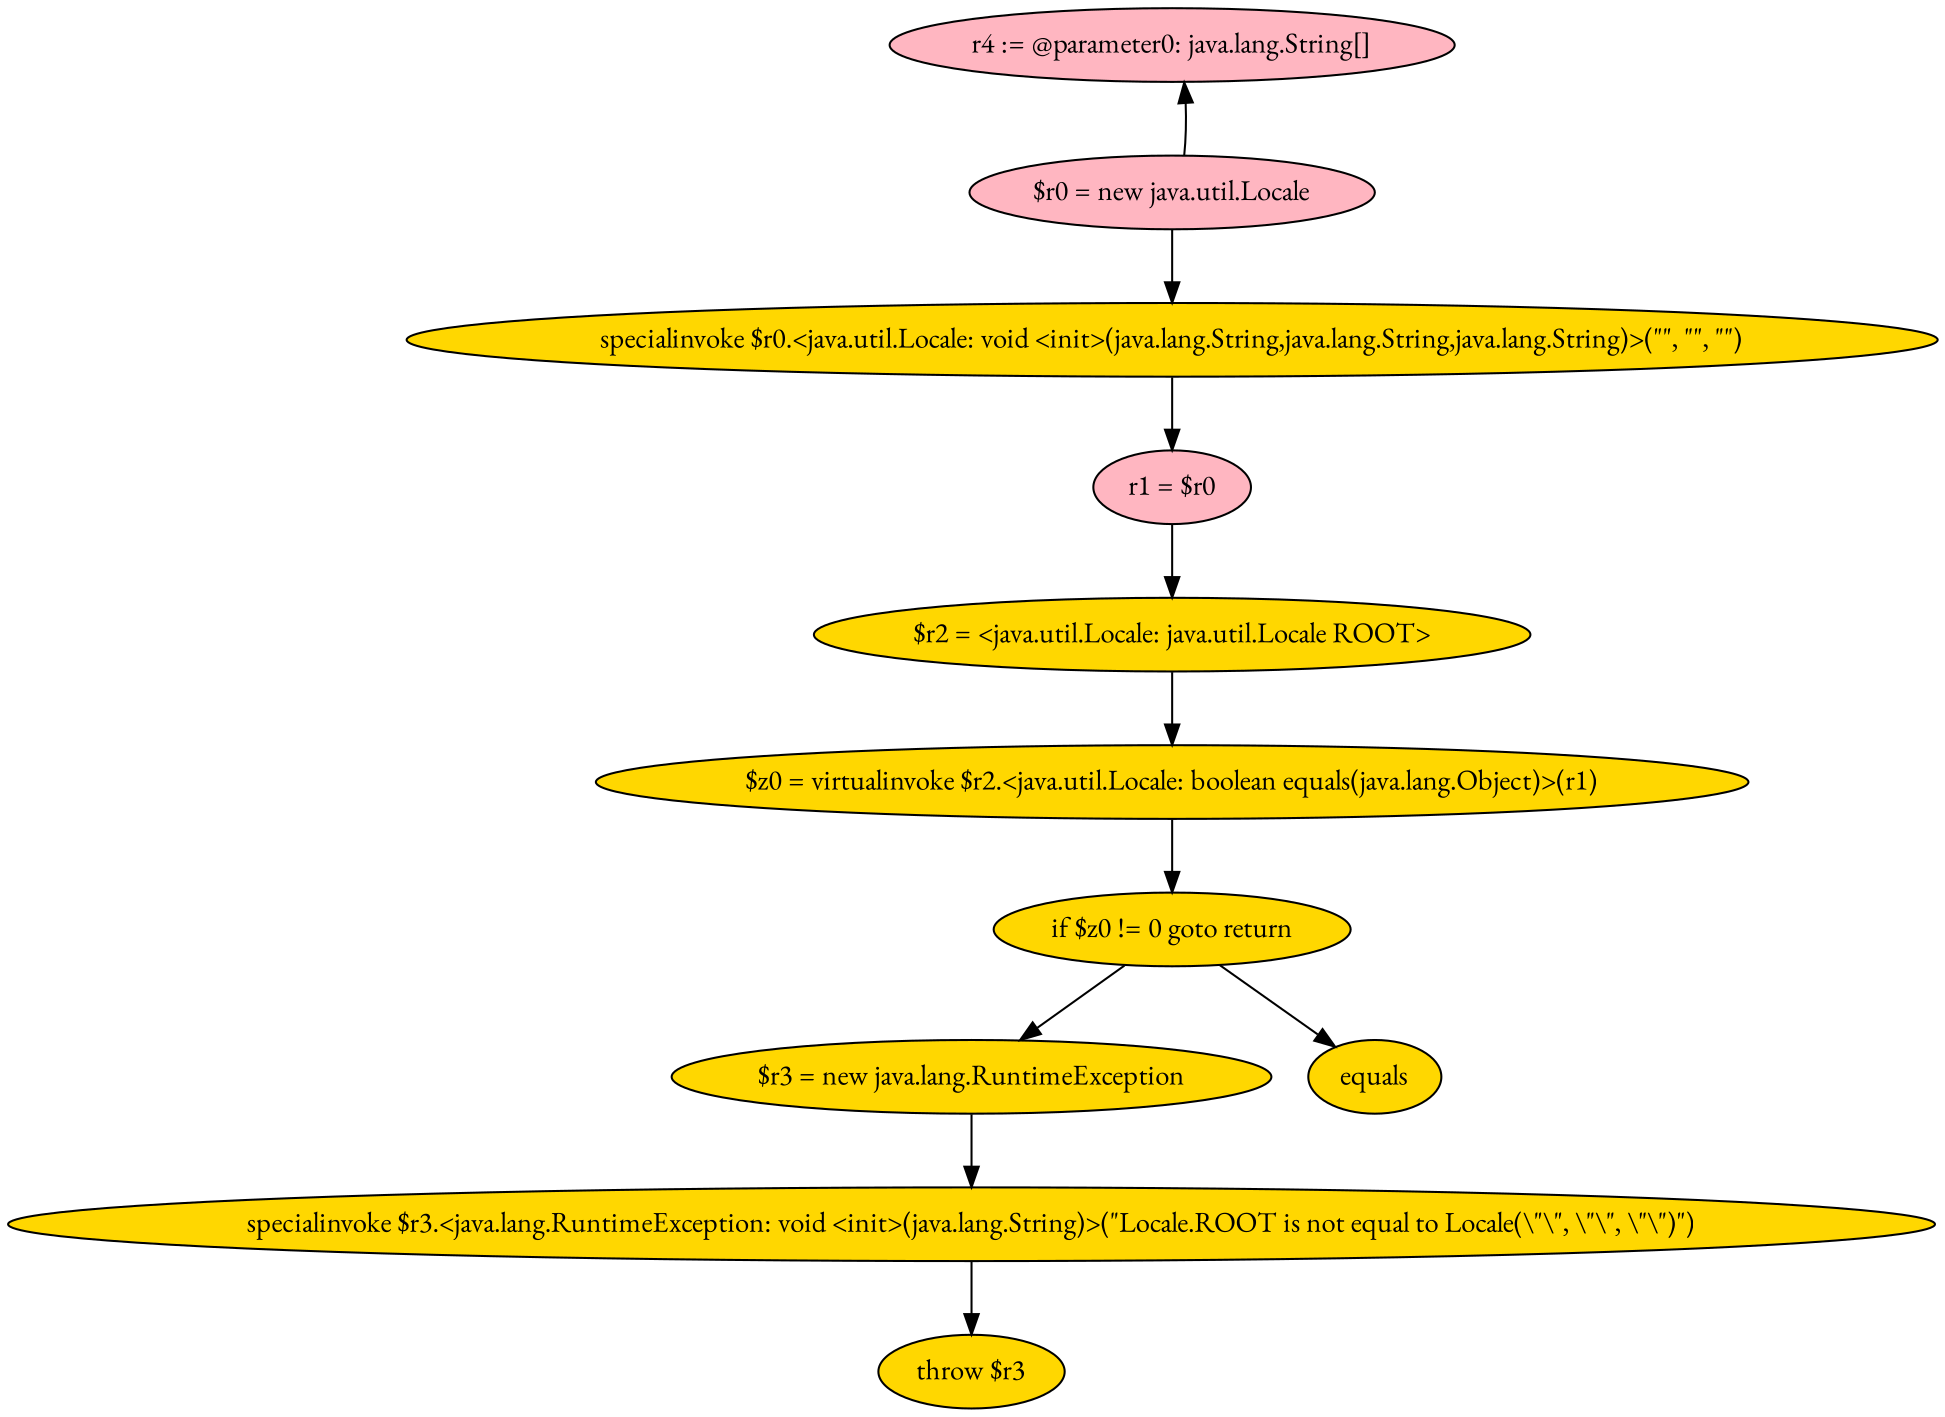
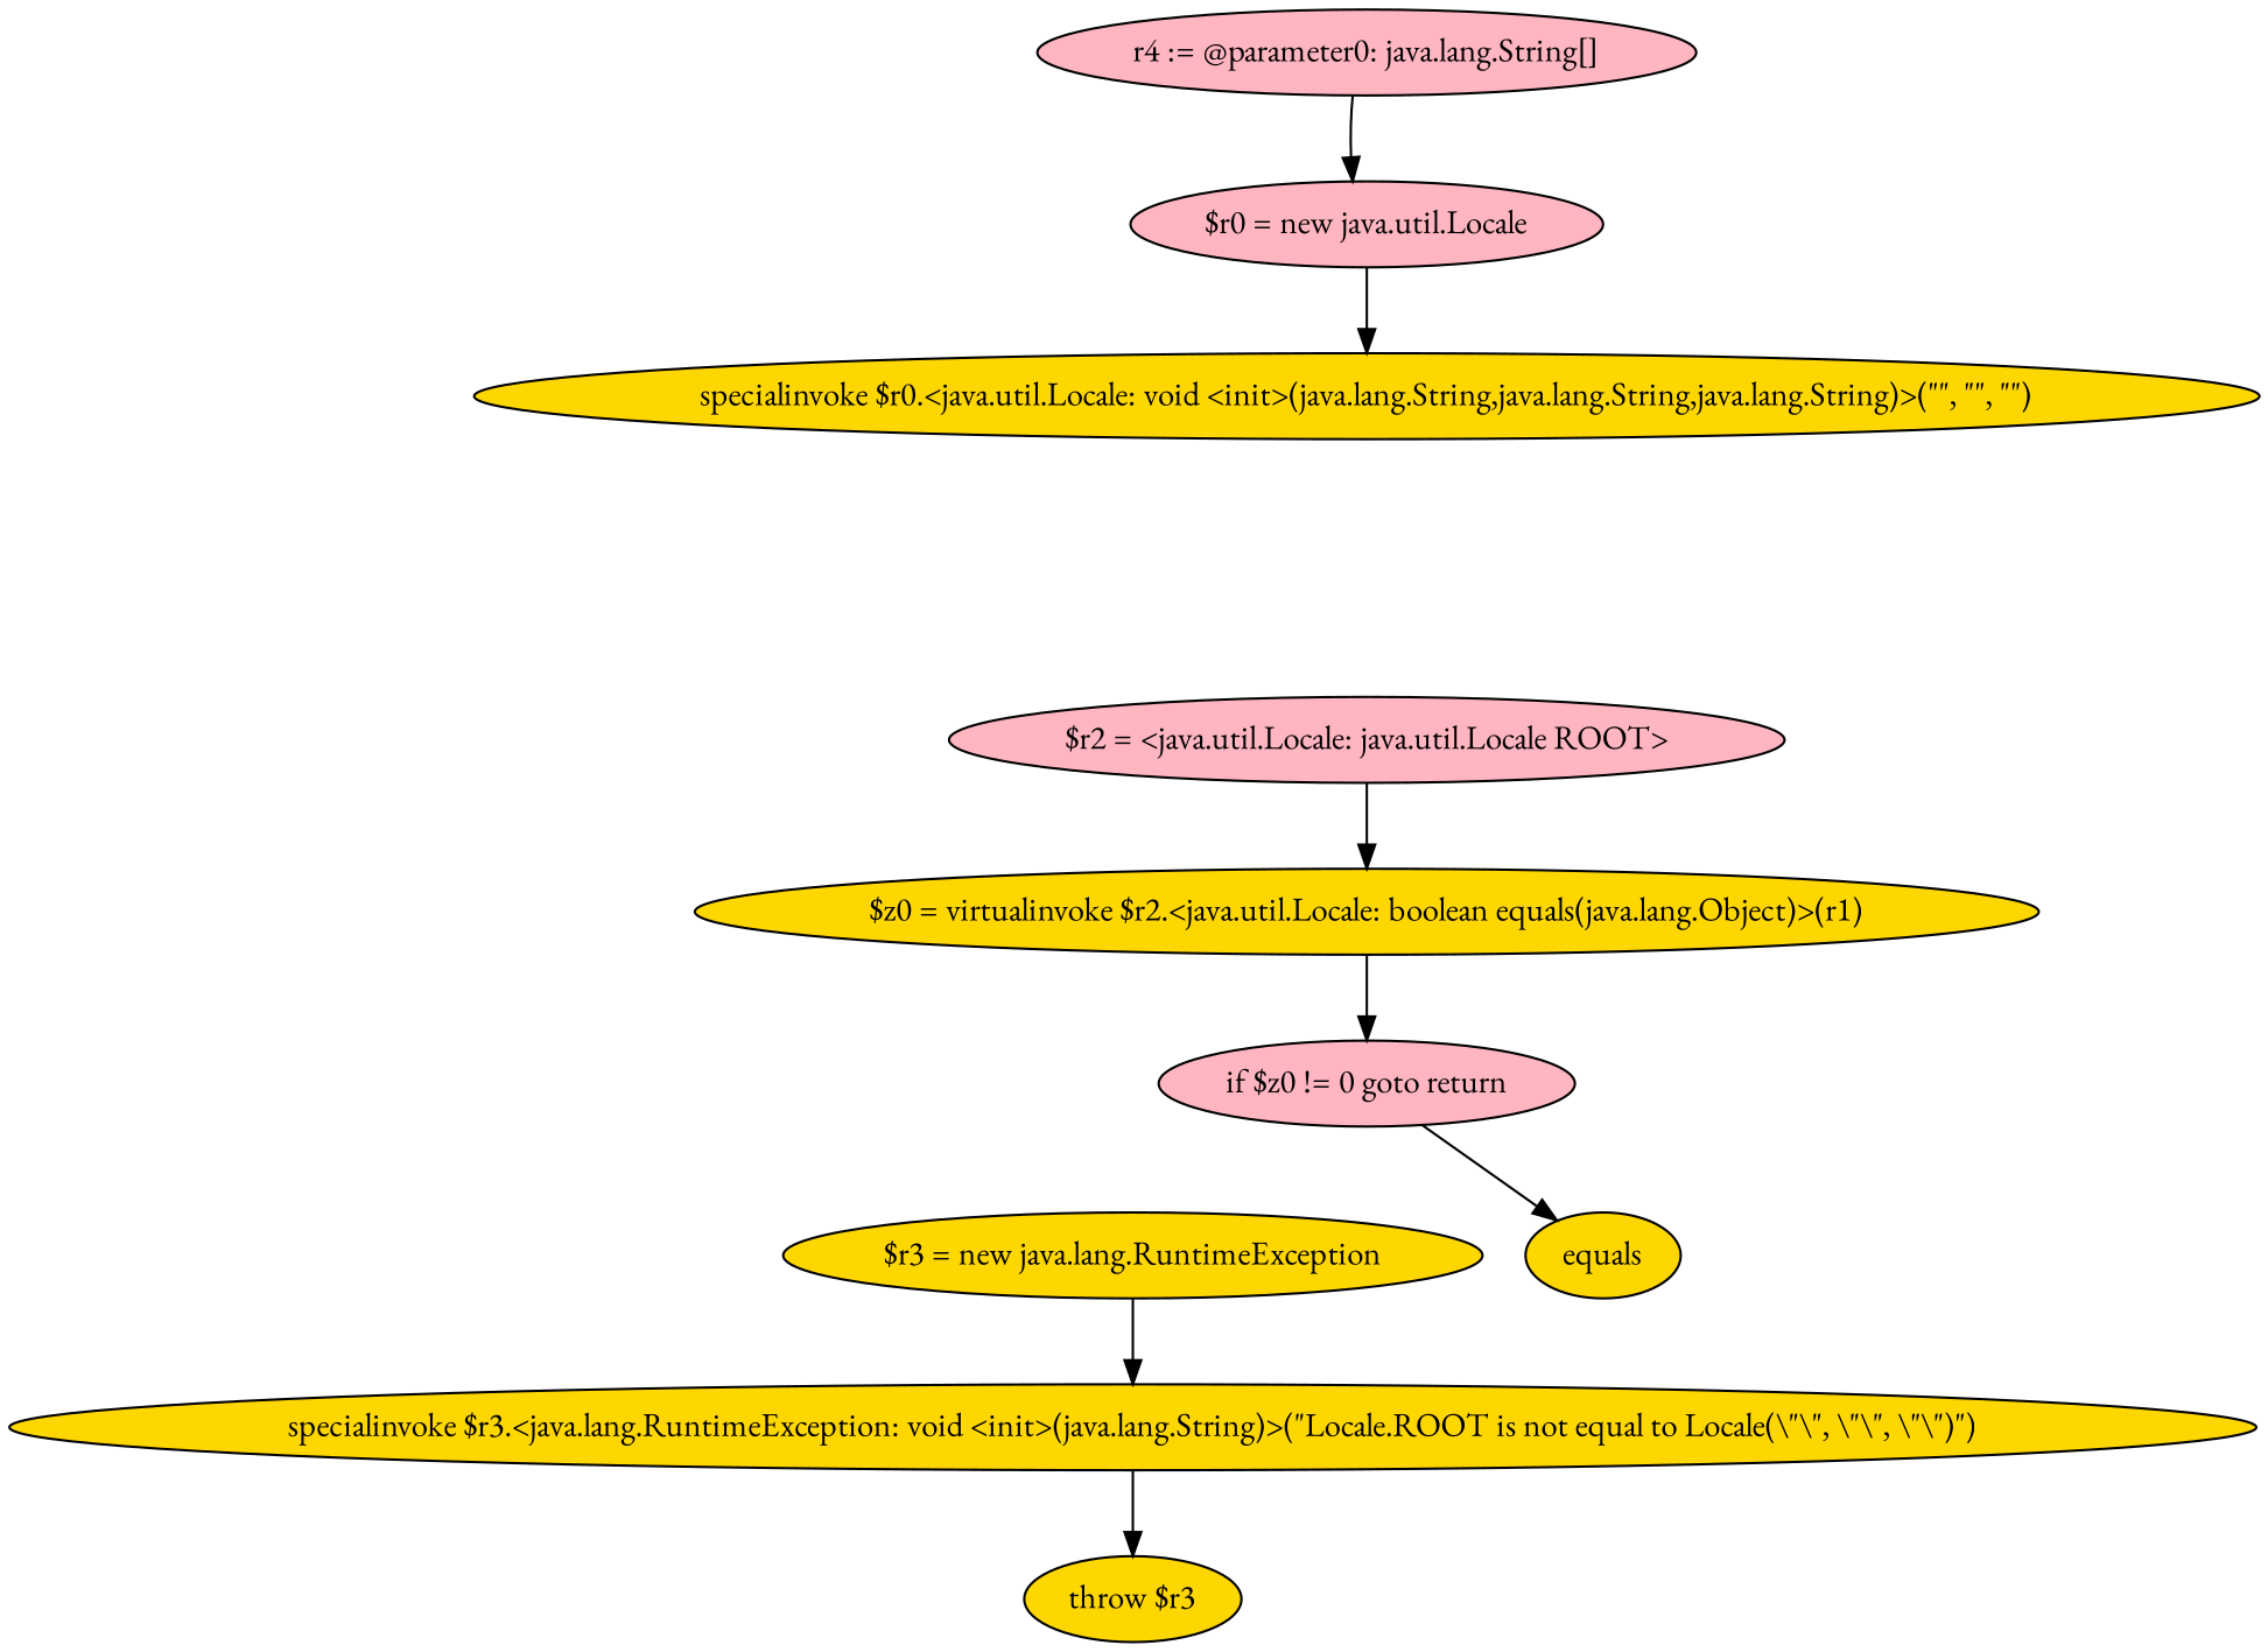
  digraph {
    fontname="EB Garamond"
    node [fillcolor=gold fontname="EB Garamond" style=filled]
    edge [fontname="EB Garamond"]
    "r4 := @parameter0: java.lang.String[]" [fillcolor=lightpink]
    "$r0 = new java.util.Locale" [fillcolor=lightpink]
    "specialinvoke $r0.<java.util.Locale: void <init>(java.lang.String,java.lang.String,java.lang.String)>(\"\", \"\", \"\")"
-   "r1 = $r0" [fillcolor=lightpink]
-   "$r2 = <java.util.Locale: java.util.Locale ROOT>"
+   "$r2 = <java.util.Locale: java.util.Locale ROOT>" [fillcolor=lightpink]
    "$z0 = virtualinvoke $r2.<java.util.Locale: boolean equals(java.lang.Object)>(r1)"
-   "if $z0 != 0 goto return"
+   "if $z0 != 0 goto return" [fillcolor=lightpink]
    "$r3 = new java.lang.RuntimeException"
    n9 [label=equals]
    "specialinvoke $r3.<java.lang.RuntimeException: void <init>(java.lang.String)>(\"Locale.ROOT is not equal to Locale(\\\"\\\", \\\"\\\", \\\"\\\")\")"
    "throw $r3"
-   "$r0 = new java.util.Locale" -> "r4 := @parameter0: java.lang.String[]"
+   "r4 := @parameter0: java.lang.String[]" -> "$r0 = new java.util.Locale"
    "$r0 = new java.util.Locale" -> "specialinvoke $r0.<java.util.Locale: void <init>(java.lang.String,java.lang.String,java.lang.String)>(\"\", \"\", \"\")"
-   "specialinvoke $r0.<java.util.Locale: void <init>(java.lang.String,java.lang.String,java.lang.String)>(\"\", \"\", \"\")" -> "r1 = $r0"
-   "r1 = $r0" -> "$r2 = <java.util.Locale: java.util.Locale ROOT>"
    "$r2 = <java.util.Locale: java.util.Locale ROOT>" -> "$z0 = virtualinvoke $r2.<java.util.Locale: boolean equals(java.lang.Object)>(r1)"
    "$z0 = virtualinvoke $r2.<java.util.Locale: boolean equals(java.lang.Object)>(r1)" -> "if $z0 != 0 goto return"
-   "if $z0 != 0 goto return" -> "$r3 = new java.lang.RuntimeException"
    "if $z0 != 0 goto return" -> n9
    "$r3 = new java.lang.RuntimeException" -> "specialinvoke $r3.<java.lang.RuntimeException: void <init>(java.lang.String)>(\"Locale.ROOT is not equal to Locale(\\\"\\\", \\\"\\\", \\\"\\\")\")"
    "specialinvoke $r3.<java.lang.RuntimeException: void <init>(java.lang.String)>(\"Locale.ROOT is not equal to Locale(\\\"\\\", \\\"\\\", \\\"\\\")\")" -> "throw $r3"
  }
